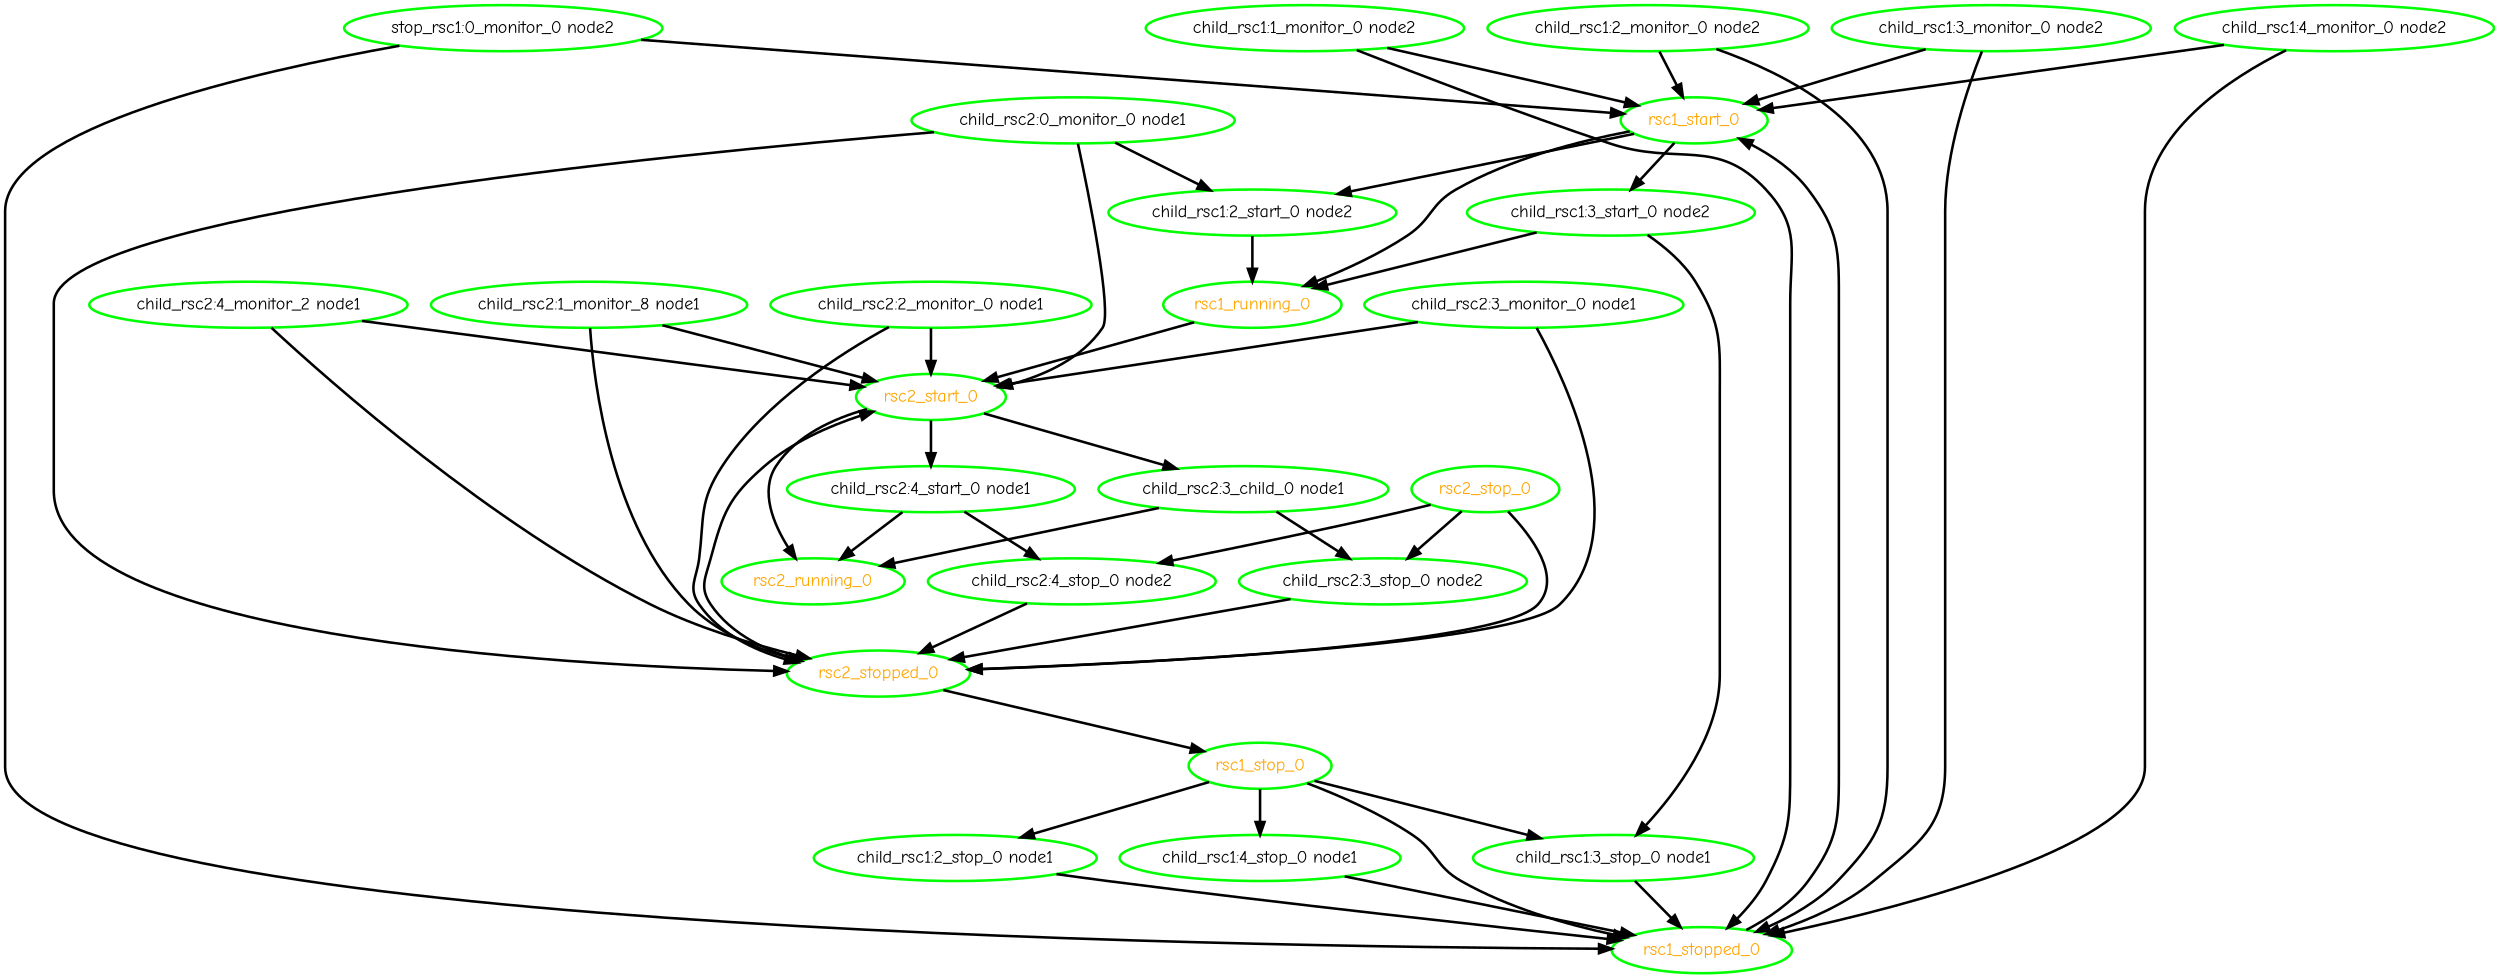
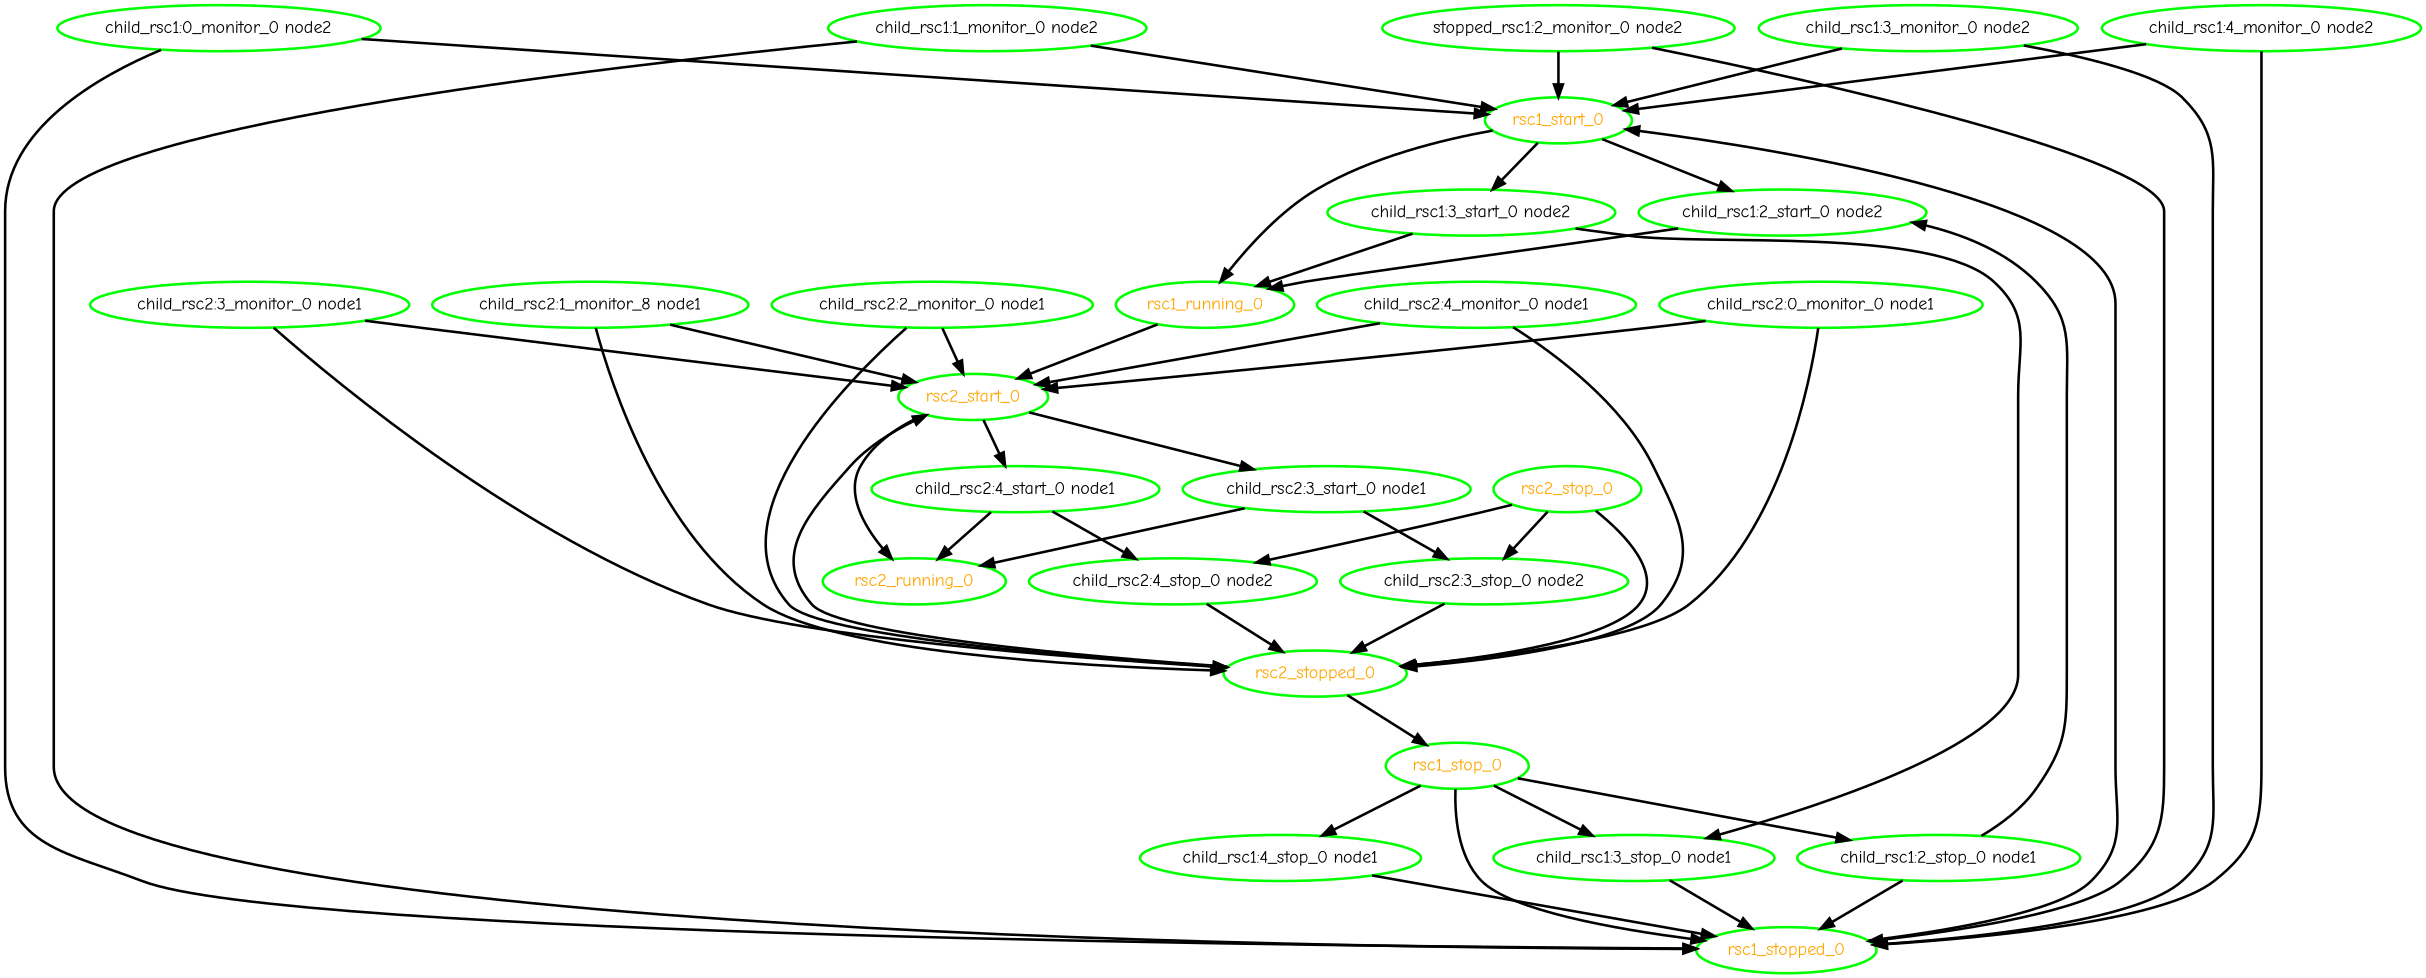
  digraph {
    fontname="Comic Neue"
    node [color=green fontcolor=black fontname="Comic Neue" style=bold]
    edge [fontname="Comic Neue" style=bold]
    rsc1_start_0 [fontcolor=orange]
-   "child_rsc1:0_monitor_0 node2" [label="stop_rsc1:0_monitor_0 node2"]
+   "child_rsc1:0_monitor_0 node2"
    rsc1_stopped_0 [fontcolor=orange]
    "child_rsc1:2_start_0 node2"
    rsc1_running_0 [fontcolor=orange]
    "child_rsc1:3_start_0 node2"
    rsc2_start_0 [fontcolor=orange]
    "child_rsc1:3_stop_0 node1"
    "child_rsc1:1_monitor_0 node2"
-   "child_rsc1:2_monitor_0 node2"
-   "child_rsc2:3_start_0 node1" [label="child_rsc2:3_child_0 node1"]
+   "child_rsc1:2_monitor_0 node2" [label="stopped_rsc1:2_monitor_0 node2"]
+   "child_rsc2:3_start_0 node1"
    rsc2_running_0 [fontcolor=orange]
    "child_rsc2:4_start_0 node1"
    "child_rsc1:2_stop_0 node1"
    "child_rsc1:3_monitor_0 node2"
    "child_rsc1:4_monitor_0 node2"
    "child_rsc1:4_stop_0 node1"
    "child_rsc2:0_monitor_0 node1"
    rsc2_stopped_0 [fontcolor=orange]
    rsc1_stop_0 [fontcolor=orange]
    "child_rsc2:3_stop_0 node2"
    "child_rsc2:4_stop_0 node2"
    n23 [label="child_rsc2:1_monitor_8 node1"]
    "child_rsc2:2_monitor_0 node1"
    "child_rsc2:3_monitor_0 node1"
-   "child_rsc2:4_monitor_0 node1" [label="child_rsc2:4_monitor_2 node1"]
+   "child_rsc2:4_monitor_0 node1"
    rsc2_stop_0 [fontcolor=orange]
    rsc1_start_0 -> "child_rsc1:2_start_0 node2"
    rsc1_start_0 -> rsc1_running_0
    rsc1_start_0 -> "child_rsc1:3_start_0 node2"
    "child_rsc1:0_monitor_0 node2" -> rsc1_start_0
    "child_rsc1:0_monitor_0 node2" -> rsc1_stopped_0
    rsc1_stopped_0 -> rsc1_start_0
    "child_rsc1:2_start_0 node2" -> rsc1_running_0
    rsc1_running_0 -> rsc2_start_0
    "child_rsc1:3_start_0 node2" -> rsc1_running_0
    "child_rsc1:3_start_0 node2" -> "child_rsc1:3_stop_0 node1"
    rsc2_start_0 -> "child_rsc2:3_start_0 node1"
    rsc2_start_0 -> rsc2_running_0
    rsc2_start_0 -> "child_rsc2:4_start_0 node1"
    "child_rsc1:3_stop_0 node1" -> rsc1_stopped_0
    "child_rsc1:1_monitor_0 node2" -> rsc1_start_0
    "child_rsc1:1_monitor_0 node2" -> rsc1_stopped_0
    "child_rsc1:2_monitor_0 node2" -> rsc1_start_0
    "child_rsc1:2_monitor_0 node2" -> rsc1_stopped_0
    "child_rsc2:3_start_0 node1" -> rsc2_running_0
    "child_rsc2:3_start_0 node1" -> "child_rsc2:3_stop_0 node2"
    "child_rsc2:4_start_0 node1" -> rsc2_running_0
    "child_rsc2:4_start_0 node1" -> "child_rsc2:4_stop_0 node2"
    "child_rsc1:2_stop_0 node1" -> rsc1_stopped_0
-   "child_rsc2:0_monitor_0 node1" -> "child_rsc1:2_start_0 node2"
+   "child_rsc1:2_stop_0 node1" -> "child_rsc1:2_start_0 node2"
    "child_rsc1:3_monitor_0 node2" -> rsc1_start_0
    "child_rsc1:3_monitor_0 node2" -> rsc1_stopped_0
    "child_rsc1:4_monitor_0 node2" -> rsc1_start_0
    "child_rsc1:4_monitor_0 node2" -> rsc1_stopped_0
    "child_rsc1:4_stop_0 node1" -> rsc1_stopped_0
    "child_rsc2:0_monitor_0 node1" -> rsc2_start_0
    "child_rsc2:0_monitor_0 node1" -> rsc2_stopped_0
    rsc2_stopped_0 -> rsc2_start_0
    rsc2_stopped_0 -> rsc1_stop_0
    rsc1_stop_0 -> rsc1_stopped_0
    rsc1_stop_0 -> "child_rsc1:3_stop_0 node1"
    rsc1_stop_0 -> "child_rsc1:2_stop_0 node1"
    rsc1_stop_0 -> "child_rsc1:4_stop_0 node1"
    "child_rsc2:3_stop_0 node2" -> rsc2_stopped_0
    "child_rsc2:4_stop_0 node2" -> rsc2_stopped_0
    n23 -> rsc2_start_0
    n23 -> rsc2_stopped_0
    "child_rsc2:2_monitor_0 node1" -> rsc2_start_0
    "child_rsc2:2_monitor_0 node1" -> rsc2_stopped_0
    "child_rsc2:3_monitor_0 node1" -> rsc2_start_0
    "child_rsc2:3_monitor_0 node1" -> rsc2_stopped_0
    "child_rsc2:4_monitor_0 node1" -> rsc2_start_0
    "child_rsc2:4_monitor_0 node1" -> rsc2_stopped_0
    rsc2_stop_0 -> rsc2_stopped_0
    rsc2_stop_0 -> "child_rsc2:3_stop_0 node2"
    rsc2_stop_0 -> "child_rsc2:4_stop_0 node2"
  }
